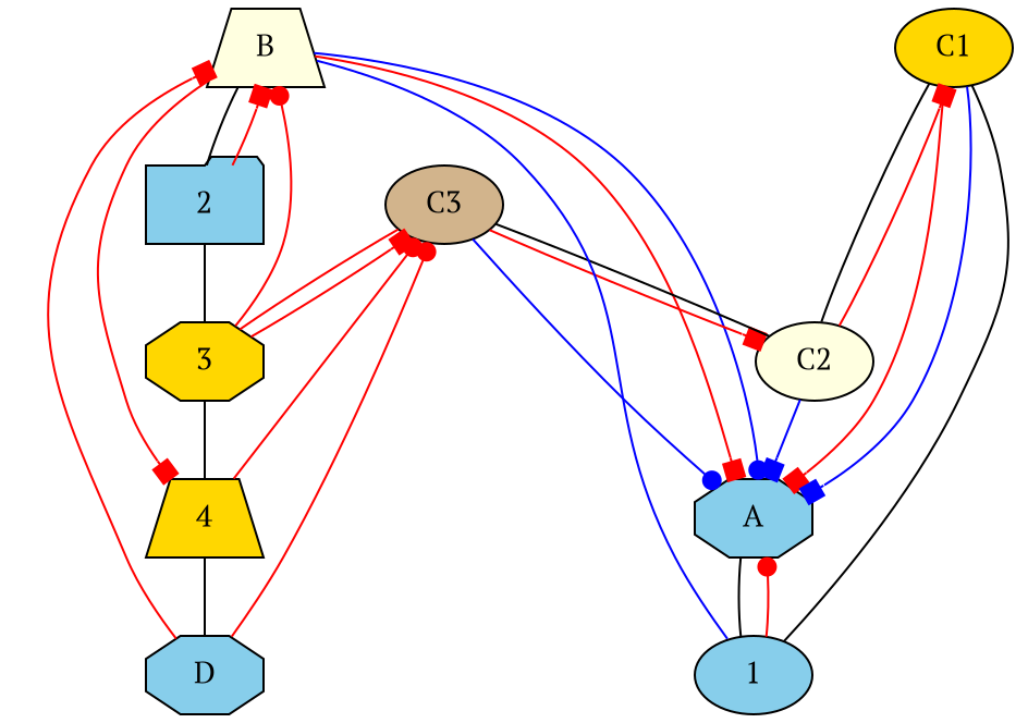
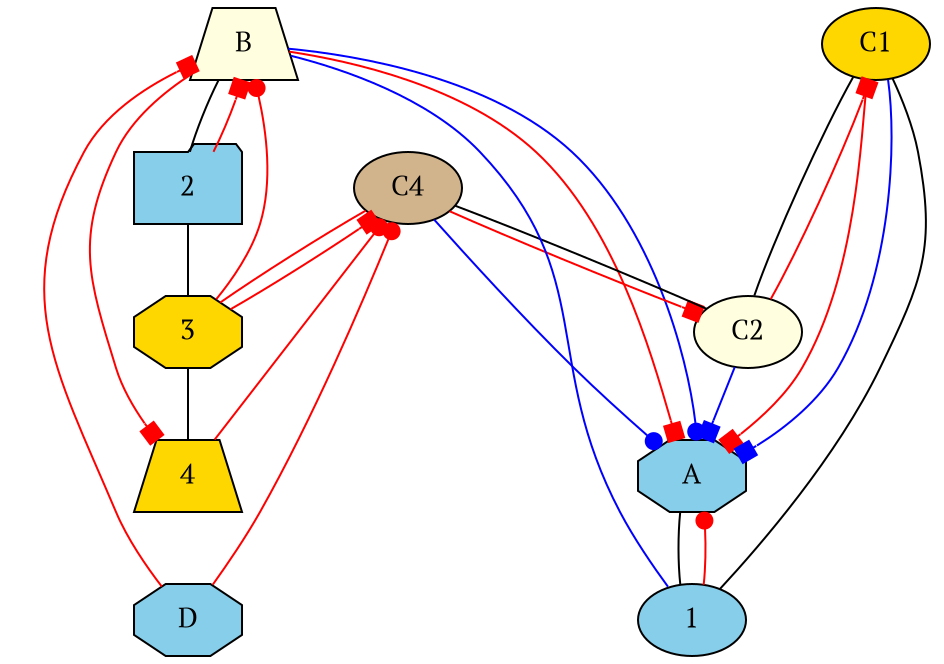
  digraph {
    fontname="PT Serif"
    node [fillcolor=skyblue fontname="PT Serif" shape=ellipse style=filled]
    edge [dir=forward fontname="PT Serif" color=red]
    n1 [fillcolor=lightyellow label=B shape=trapezium]
    n2 [fillcolor=gold label=C1]
-   n3 [fillcolor=tan label=C3]
+   n3 [fillcolor=tan label=C4]
    2 [shape=folder]
    n5 [label=A shape=octagon]
    4 [fillcolor=gold shape=trapezium]
    n7 [fillcolor=lightyellow label=C2]
    3 [fillcolor=gold shape=octagon]
    1
    n10 [label=D shape=octagon]
    subgraph sub_1 {
      rank=same
      n1
      n2
    }
    subgraph sub_2 {
      rank=same
      n3
      2
    }
    n1 -> 2 [dir=none weight=10 color=""]
    n1 -> n5 [arrowhead=box]
    n1 -> n5 [arrowhead=dot color=blue]
    n1 -> 4 [arrowhead=box]
    n2 -> n5 [arrowhead=box]
    n2 -> n5 [arrowhead=box color=blue]
    n2 -> n7 [dir=none weight=10 color=""]
    n3 -> n5 [arrowhead=dot color=blue]
    n3 -> n7 [arrowhead=box]
    n3 -> 3 [dir=none weight=10]
    2 -> n1 [arrowhead=box]
    2 -> 3 [dir=none weight=10 color=""]
    n5 -> 1 [dir=none weight=10 color=""]
    4 -> n3 [arrowhead=dot]
-   4 -> n10 [dir=none weight=10 color=""]
    n7 -> n2 [arrowhead=box]
    n7 -> n3 [dir=none weight=10 color=""]
    n7 -> n5 [arrowhead=box color=blue]
    3 -> n1 [arrowhead=dot]
    3 -> n3 [arrowhead=box]
    3 -> 4 [dir=none weight=10 color=""]
    1 -> n1 [color=blue dir=none weight=10]
    1 -> n2 [dir=none weight=10 color=""]
    1 -> n5 [arrowhead=dot]
    n10 -> n1 [arrowhead=box]
    n10 -> n3 [arrowhead=dot]
  }
